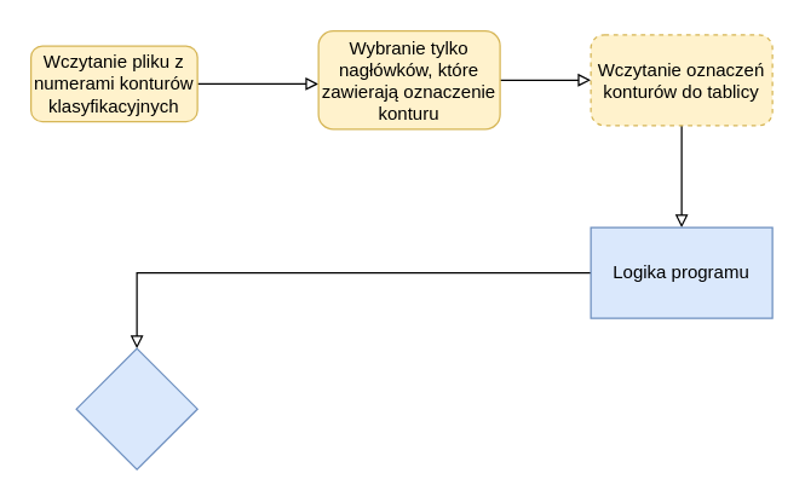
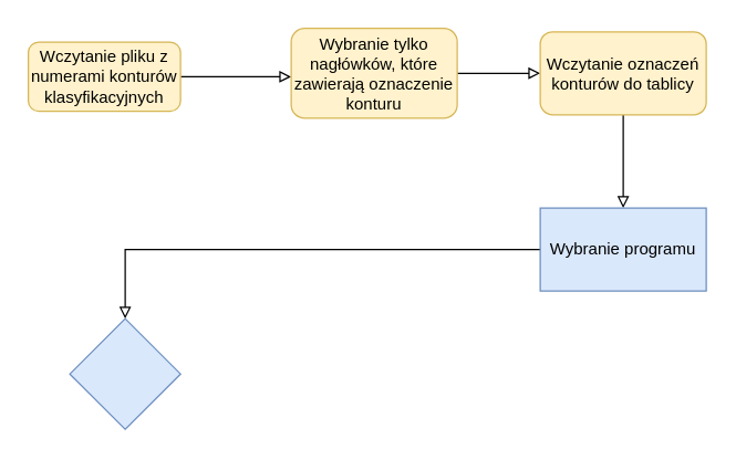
  <mxCell id="0" />
  <mxCell id="1" parent="0" />
  <mxCell id="2" style="edgeStyle=orthogonalEdgeStyle;rounded=0;orthogonalLoop=1;jettySize=auto;html=1;endArrow=block;endFill=0;" parent="1" source="3" edge="1"><mxGeometry relative="1" as="geometry"><mxPoint x="210" y="55" as="targetPoint" /><Array as="points"><mxPoint x="150" y="55" /><mxPoint x="150" y="55" /></Array></mxGeometry></mxCell>
  <mxCell id="3" value="Wczytanie pliku z numerami konturów klasyfikacyjnych" style="rounded=1;whiteSpace=wrap;html=1;fontSize=12;glass=0;strokeWidth=1;shadow=0;fillColor=#fff2cc;strokeColor=#d6b656;" parent="1" vertex="1"><mxGeometry x="20" y="30" width="110" height="50" as="geometry" /></mxCell>
  <mxCell id="4" style="edgeStyle=orthogonalEdgeStyle;rounded=0;orthogonalLoop=1;jettySize=auto;html=1;entryX=0;entryY=0.5;entryDx=0;entryDy=0;endArrow=block;endFill=0;" parent="1" source="5" target="7" edge="1"><mxGeometry relative="1" as="geometry" /></mxCell>
  <mxCell id="5" value="Wybranie tylko nagłówków, które zawierają oznaczenie konturu" style="rounded=1;whiteSpace=wrap;html=1;fontSize=12;glass=0;strokeWidth=1;shadow=0;fillColor=#fff2cc;strokeColor=#d6b656;" parent="1" vertex="1"><mxGeometry x="210" y="20" width="120" height="65" as="geometry" /></mxCell>
  <mxCell id="6" style="edgeStyle=orthogonalEdgeStyle;rounded=0;orthogonalLoop=1;jettySize=auto;html=1;endArrow=block;endFill=0;" parent="1" source="7" edge="1"><mxGeometry relative="1" as="geometry"><mxPoint x="450" y="150" as="targetPoint" /></mxGeometry></mxCell>
- <mxCell id="7" value="Wczytanie oznaczeń konturów do tablicy" style="rounded=1;whiteSpace=wrap;html=1;fillColor=#fff2cc;strokeColor=#d6b656;dashed=1;" parent="1" vertex="1"><mxGeometry x="390" y="22.5" width="120" height="60" as="geometry" /></mxCell>
+ <mxCell id="7" value="Wczytanie oznaczeń konturów do tablicy" style="rounded=1;whiteSpace=wrap;html=1;fillColor=#fff2cc;strokeColor=#d6b656;" parent="1" vertex="1"><mxGeometry x="390" y="22.5" width="120" height="60" as="geometry" /></mxCell>
  <mxCell id="8" value="" style="edgeStyle=orthogonalEdgeStyle;rounded=0;orthogonalLoop=1;jettySize=auto;html=1;endArrow=block;endFill=0;" parent="1" source="9" target="10" edge="1"><mxGeometry relative="1" as="geometry" /></mxCell>
- <mxCell id="9" value="Logika programu" style="rounded=0;whiteSpace=wrap;html=1;fillColor=#dae8fc;strokeColor=#6c8ebf;" parent="1" vertex="1"><mxGeometry x="390" y="150" width="120" height="60" as="geometry" /></mxCell>
+ <mxCell id="9" value="Wybranie programu" style="rounded=0;whiteSpace=wrap;html=1;fillColor=#dae8fc;strokeColor=#6c8ebf;" parent="1" vertex="1"><mxGeometry x="390" y="150" width="120" height="60" as="geometry" /></mxCell>
  <mxCell id="10" value="" style="rhombus;whiteSpace=wrap;html=1;rounded=0;strokeColor=#6c8ebf;fillColor=#dae8fc;" parent="1" vertex="1"><mxGeometry x="50" y="230" width="80" height="80" as="geometry" /></mxCell>
